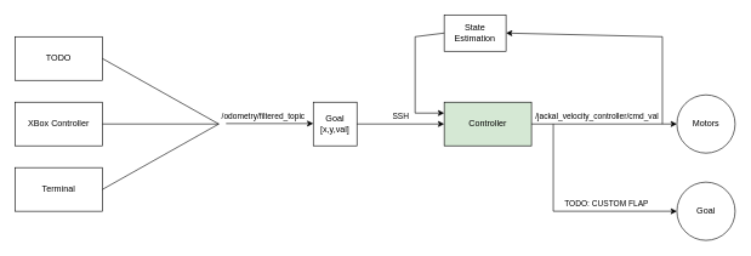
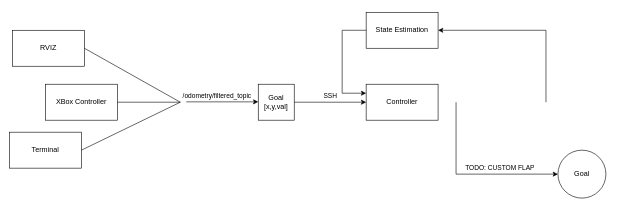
  <mxCell id="0" />
  <mxCell id="1" parent="0" />
- <mxCell id="2" value="TODO" style="rounded=0;whiteSpace=wrap;html=1;" vertex="1" parent="1"><mxGeometry x="20" y="50" width="120" height="60" as="geometry" /></mxCell>
- <mxCell id="3" value="XBox Controller" style="whiteSpace=wrap;html=1;" vertex="1" parent="1"><mxGeometry x="20" y="140" width="120" height="60" as="geometry" /></mxCell>
- <mxCell id="4" value="Terminal" style="whiteSpace=wrap;html=1;" vertex="1" parent="1"><mxGeometry x="20" y="230" width="120" height="60" as="geometry" /></mxCell>
+ <mxCell id="2" value="RVIZ" style="rounded=0;whiteSpace=wrap;html=1;" vertex="1" parent="1"><mxGeometry x="20" y="50" width="120" height="60" as="geometry" /></mxCell>
+ <mxCell id="3" value="XBox Controller" style="whiteSpace=wrap;html=1;" vertex="1" parent="1"><mxGeometry x="75" y="140" width="120" height="60" as="geometry" /></mxCell>
+ <mxCell id="4" value="Terminal" style="whiteSpace=wrap;html=1;" vertex="1" parent="1"><mxGeometry x="15" y="220" width="120" height="60" as="geometry" /></mxCell>
  <mxCell id="5" value="" style="endArrow=none;html=1;rounded=0;exitX=1;exitY=0.5;exitDx=0;exitDy=0;" edge="1" parent="1" source="2"><mxGeometry width="50" height="50" relative="1" as="geometry"><mxPoint x="280" y="170" as="sourcePoint" /><mxPoint x="300" y="170" as="targetPoint" /></mxGeometry></mxCell>
  <mxCell id="6" value="" style="endArrow=none;html=1;rounded=0;exitX=1;exitY=0.5;exitDx=0;exitDy=0;" edge="1" parent="1" source="3"><mxGeometry width="50" height="50" relative="1" as="geometry"><mxPoint x="280" y="170" as="sourcePoint" /><mxPoint x="300" y="170" as="targetPoint" /></mxGeometry></mxCell>
  <mxCell id="7" value="" style="endArrow=none;html=1;rounded=0;exitX=1;exitY=0.5;exitDx=0;exitDy=0;" edge="1" parent="1" source="4"><mxGeometry width="50" height="50" relative="1" as="geometry"><mxPoint x="280" y="170" as="sourcePoint" /><mxPoint x="300" y="170" as="targetPoint" /></mxGeometry></mxCell>
  <mxCell id="8" value="/odometry/filtered_topic" style="endArrow=classic;html=1;rounded=0;" edge="1" parent="1"><mxGeometry x="-0.167" y="9" width="50" height="50" relative="1" as="geometry"><mxPoint x="310" y="169.41" as="sourcePoint" /><mxPoint x="430" y="169.41" as="targetPoint" /><mxPoint x="1" as="offset" /></mxGeometry></mxCell>
  <mxCell id="9" value="Goal [x,y,val]" style="whiteSpace=wrap;html=1;aspect=fixed;" vertex="1" parent="1"><mxGeometry x="430" y="140" width="60" height="60" as="geometry" /></mxCell>
  <mxCell id="10" value="SSH" style="endArrow=classic;html=1;rounded=0;exitX=1;exitY=0.5;exitDx=0;exitDy=0;" edge="1" parent="1" source="9"><mxGeometry y="10" width="50" height="50" relative="1" as="geometry"><mxPoint x="550" y="170" as="sourcePoint" /><mxPoint x="610" y="170" as="targetPoint" /><mxPoint as="offset" /></mxGeometry></mxCell>
- <mxCell id="11" value="Controller" style="rounded=0;whiteSpace=wrap;html=1;fillColor=#d5e8d4;" vertex="1" parent="1"><mxGeometry x="610" y="140" width="120" height="60" as="geometry" /></mxCell>
- <mxCell id="12" value="/jackal_velocity_controller/cmd_val" style="endArrow=classic;html=1;rounded=0;exitX=1;exitY=0.5;exitDx=0;exitDy=0;" edge="1" parent="1" source="11" target="13"><mxGeometry x="-0.091" y="10" width="50" height="50" relative="1" as="geometry"><mxPoint x="630" y="280" as="sourcePoint" /><mxPoint x="880" y="170" as="targetPoint" /><Array as="points" /><mxPoint x="-1" as="offset" /></mxGeometry></mxCell>
- <mxCell id="13" value="Motors" style="ellipse;whiteSpace=wrap;html=1;aspect=fixed;" vertex="1" parent="1"><mxGeometry x="930" y="130" width="80" height="80" as="geometry" /></mxCell>
+ <mxCell id="11" value="Controller" style="rounded=0;whiteSpace=wrap;html=1;" vertex="1" parent="1"><mxGeometry x="610" y="140" width="120" height="60" as="geometry" /></mxCell>
  <mxCell id="14" value="TODO: CUSTOM FLAP" style="endArrow=classic;html=1;rounded=0;entryX=0;entryY=0.5;entryDx=0;entryDy=0;" edge="1" parent="1" target="15"><mxGeometry x="0.333" y="10" width="50" height="50" relative="1" as="geometry"><mxPoint x="760" y="170" as="sourcePoint" /><mxPoint x="940" y="290" as="targetPoint" /><Array as="points"><mxPoint x="760" y="290" /></Array><mxPoint as="offset" /></mxGeometry></mxCell>
  <mxCell id="15" value="Goal" style="ellipse;whiteSpace=wrap;html=1;aspect=fixed;" vertex="1" parent="1"><mxGeometry x="930" y="250" width="80" height="80" as="geometry" /></mxCell>
- <mxCell id="16" value="State Estimation" style="whiteSpace=wrap;html=1;" vertex="1" parent="1"><mxGeometry x="610" y="20" width="85" height="50" as="geometry" /></mxCell>
+ <mxCell id="16" value="State Estimation" style="whiteSpace=wrap;html=1;" vertex="1" parent="1"><mxGeometry x="610" y="20" width="120" height="60" as="geometry" /></mxCell>
  <mxCell id="17" value="" style="endArrow=classic;html=1;rounded=0;entryX=1;entryY=0.5;entryDx=0;entryDy=0;" edge="1" parent="1" target="16"><mxGeometry width="50" height="50" relative="1" as="geometry"><mxPoint x="910" y="170" as="sourcePoint" /><mxPoint x="700" y="140" as="targetPoint" /><Array as="points"><mxPoint x="910" y="50" /></Array></mxGeometry></mxCell>
  <mxCell id="18" value="" style="endArrow=classic;html=1;rounded=0;exitX=0;exitY=0.5;exitDx=0;exitDy=0;entryX=0;entryY=0.25;entryDx=0;entryDy=0;" edge="1" parent="1" source="16" target="11"><mxGeometry width="50" height="50" relative="1" as="geometry"><mxPoint x="650" y="150" as="sourcePoint" /><mxPoint x="700" y="100" as="targetPoint" /><Array as="points"><mxPoint x="570" y="50" /><mxPoint x="570" y="155" /></Array></mxGeometry></mxCell>
